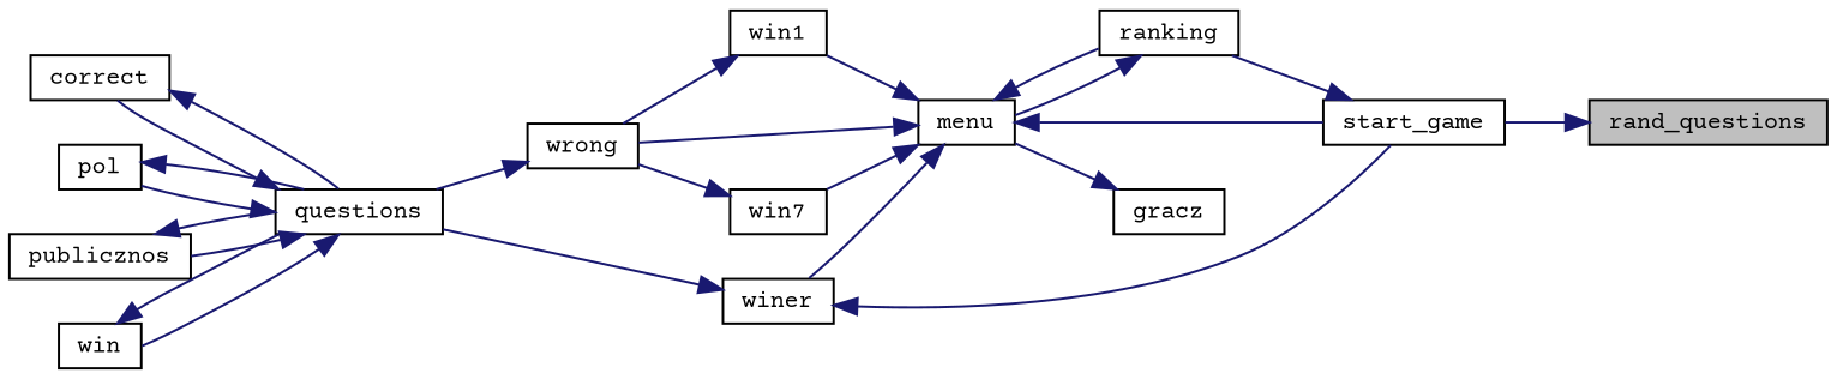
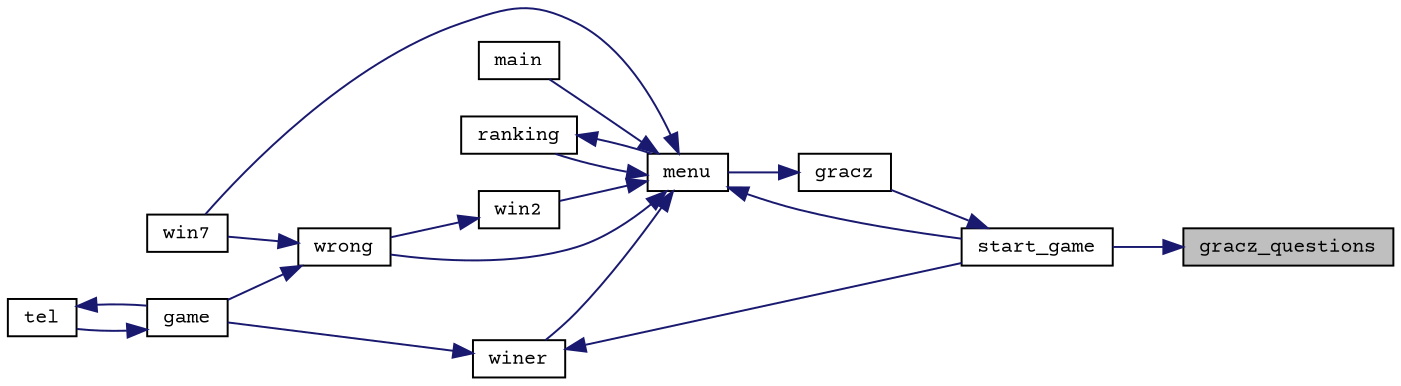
  digraph {
    fontname="Courier Prime"
    rankdir=RL
    node [color=black fillcolor=white fontname="Courier Prime" fontsize=10 shape=record style=filled]
    edge [color=midnightblue dir=back fontname="Courier Prime" fontsize=10 labelfontname=Helvetica labelfontsize=10 style=solid]
-   n1 [fillcolor=grey75 fontcolor=black height=0.2 label=rand_questions width=0.4]
+   n1 [fillcolor=grey75 fontcolor=black height=0.2 label=gracz_questions width=0.4]
    n2 [height=0.2 label=start_game width=0.4]
    n3 [height=0.2 label=gracz width=0.4]
    n4 [height=0.2 label=menu width=0.4]
+   n5 [height=0.2 label=main width=0.4]
    n6 [height=0.2 label=ranking width=0.4]
-   n7 [height=0.2 label=win1 width=0.4]
+   n7 [height=0.2 label=win2 width=0.4]
    n8 [height=0.2 label=wrong width=0.4]
    n9 [height=0.2 label=win7 width=0.4]
    n10 [height=0.2 label=winer width=0.4]
-   n11 [height=0.2 label=questions width=0.4]
-   n12 [height=0.2 label=correct width=0.4]
-   n13 [height=0.2 label=pol width=0.4]
-   n14 [height=0.2 label=publicznos width=0.4]
-   n15 [height=0.2 label=win width=0.4]
+   n11 [height=0.2 label=game width=0.4]
+   n15 [height=0.2 label=tel width=0.4]
    n1 -> n2
-   n2 -> n6
+   n2 -> n3
    n3 -> n4
    n4 -> n2
+   n4 -> n5
    n4 -> n6
    n4 -> n7
    n4 -> n8
    n4 -> n9
    n4 -> n10
    n6 -> n4
    n7 -> n8
    n8 -> n11
-   n9 -> n8
+   n8 -> n9
    n10 -> n2
    n10 -> n11
-   n11 -> n12
-   n11 -> n13
-   n11 -> n14
    n11 -> n15
-   n12 -> n11
-   n13 -> n11
-   n14 -> n11
    n15 -> n11
  }
